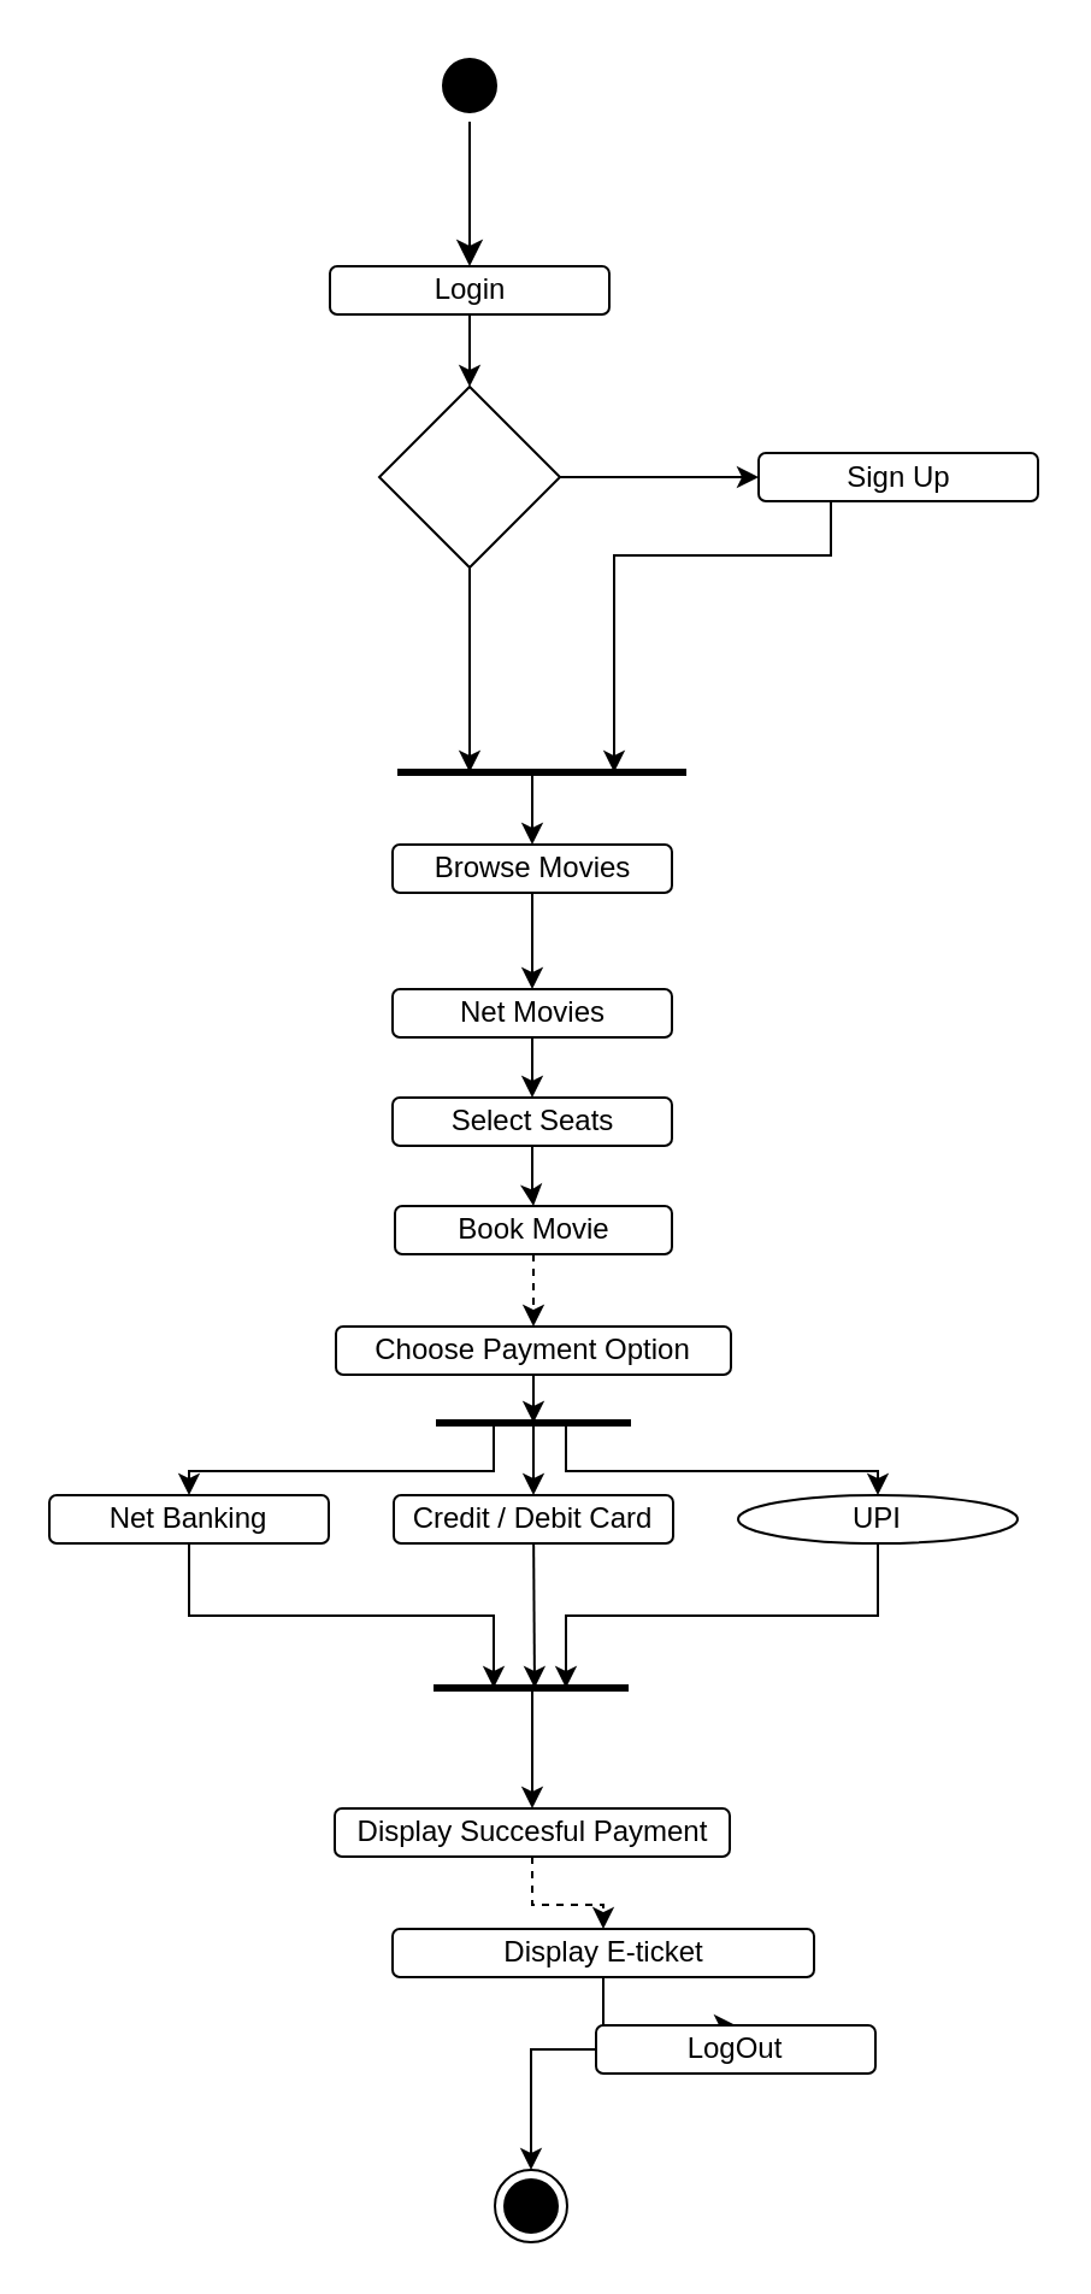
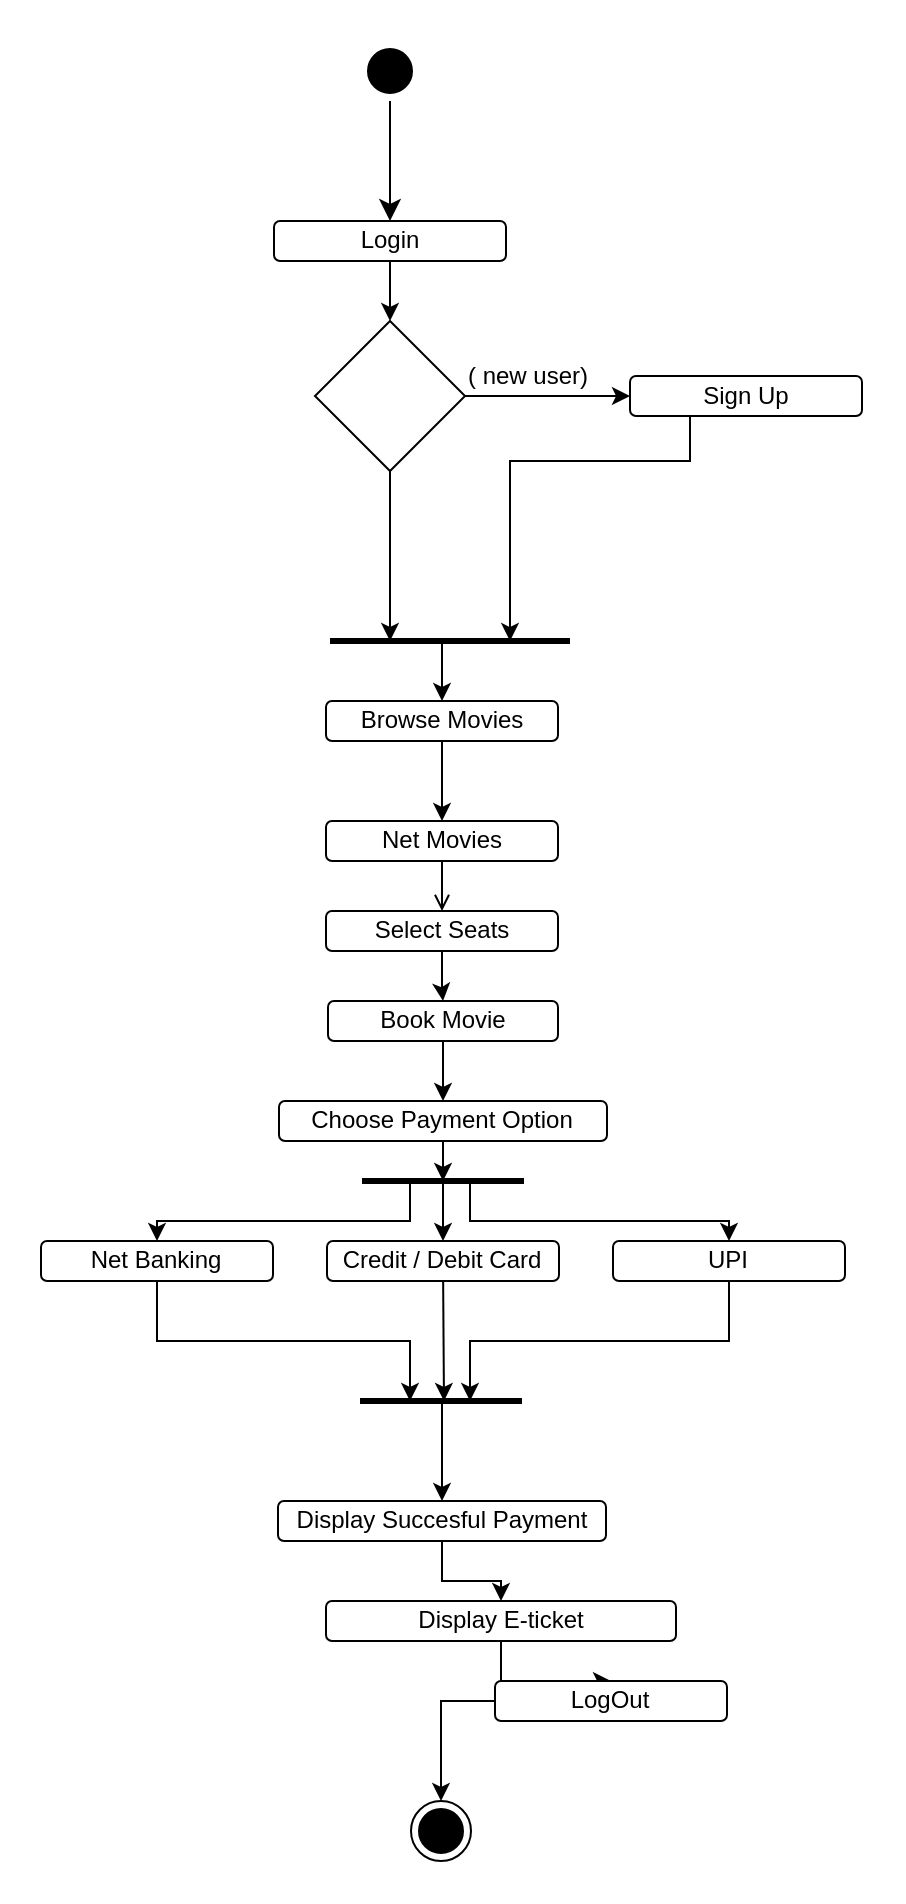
  <mxCell id="0" />
  <mxCell id="1" parent="0" />
  <mxCell id="2" value="" style="ellipse;html=1;shape=startState;fillColor=#000000;strokeColor=#000000;" parent="1" vertex="1"><mxGeometry x="179.5" y="20" width="30" height="30" as="geometry" /></mxCell>
  <mxCell id="3" value="" style="edgeStyle=orthogonalEdgeStyle;html=1;verticalAlign=bottom;endArrow=classic;endSize=8;strokeColor=#000000;endFill=1;" parent="1" source="2" edge="1"><mxGeometry relative="1" as="geometry"><mxPoint x="194.5" y="110" as="targetPoint" /><Array as="points" /></mxGeometry></mxCell>
  <mxCell id="4" style="edgeStyle=none;rounded=0;orthogonalLoop=1;jettySize=auto;html=1;entryX=0.5;entryY=0;entryDx=0;entryDy=0;" parent="1" source="5" target="7" edge="1"><mxGeometry relative="1" as="geometry"><mxPoint x="198.5" y="190" as="targetPoint" /></mxGeometry></mxCell>
  <mxCell id="5" value="Login" style="rounded=1;whiteSpace=wrap;html=1;" parent="1" vertex="1"><mxGeometry x="136.5" y="110" width="116" height="20" as="geometry" /></mxCell>
  <mxCell id="6" style="edgeStyle=none;rounded=0;orthogonalLoop=1;jettySize=auto;html=1;entryX=0;entryY=0.5;entryDx=0;entryDy=0;" parent="1" source="7" target="9" edge="1"><mxGeometry relative="1" as="geometry"><mxPoint x="284.5" y="235" as="targetPoint" /></mxGeometry></mxCell>
  <mxCell id="7" value="" style="rhombus;whiteSpace=wrap;html=1;" parent="1" vertex="1"><mxGeometry x="157" y="160" width="75" height="75" as="geometry" /></mxCell>
  <mxCell id="8" style="rounded=0;orthogonalLoop=1;jettySize=auto;html=1;edgeStyle=orthogonalEdgeStyle;" parent="1" source="9" edge="1"><mxGeometry relative="1" as="geometry"><mxPoint x="254.5" y="320" as="targetPoint" /><Array as="points"><mxPoint x="344.5" y="230" /><mxPoint x="254.5" y="230" /></Array></mxGeometry></mxCell>
  <mxCell id="9" value="Sign Up" style="rounded=1;whiteSpace=wrap;html=1;" parent="1" vertex="1"><mxGeometry x="314.5" y="187.5" width="116" height="20" as="geometry" /></mxCell>
+ <mxCell id="10" value="( new user)" style="text;html=1;resizable=0;points=[];autosize=1;align=left;verticalAlign=top;spacingTop=-4;" parent="1" vertex="1"><mxGeometry x="232" y="177.5" width="80" height="20" as="geometry" /></mxCell>
  <mxCell id="11" style="edgeStyle=none;rounded=0;orthogonalLoop=1;jettySize=auto;html=1;exitX=0.5;exitY=1;exitDx=0;exitDy=0;" parent="1" source="7" edge="1"><mxGeometry relative="1" as="geometry"><mxPoint x="194.5" y="320" as="targetPoint" /><mxPoint x="193.5" y="280" as="sourcePoint" /></mxGeometry></mxCell>
  <mxCell id="12" style="edgeStyle=orthogonalEdgeStyle;rounded=0;orthogonalLoop=1;jettySize=auto;html=1;startArrow=classic;startFill=1;endArrow=none;endFill=0;" edge="1" parent="1" source="14"><mxGeometry relative="1" as="geometry"><mxPoint x="220.5" y="320" as="targetPoint" /></mxGeometry></mxCell>
  <mxCell id="13" style="edgeStyle=orthogonalEdgeStyle;rounded=0;orthogonalLoop=1;jettySize=auto;html=1;entryX=0.5;entryY=0;entryDx=0;entryDy=0;startArrow=none;startFill=0;endArrow=classic;endFill=1;" edge="1" parent="1" source="14" target="16"><mxGeometry relative="1" as="geometry" /></mxCell>
  <mxCell id="14" value="Browse Movies" style="rounded=1;whiteSpace=wrap;html=1;" parent="1" vertex="1"><mxGeometry x="162.5" y="350" width="116" height="20" as="geometry" /></mxCell>
- <mxCell id="15" style="edgeStyle=orthogonalEdgeStyle;rounded=0;orthogonalLoop=1;jettySize=auto;html=1;entryX=0.5;entryY=0;entryDx=0;entryDy=0;startArrow=none;startFill=0;endArrow=classic;endFill=1;" edge="1" parent="1" source="16" target="25"><mxGeometry relative="1" as="geometry" /></mxCell>
+ <mxCell id="15" style="edgeStyle=orthogonalEdgeStyle;rounded=0;orthogonalLoop=1;jettySize=auto;html=1;entryX=0.5;entryY=0;entryDx=0;entryDy=0;startArrow=none;startFill=0;endArrow=open;endFill=1;" edge="1" parent="1" source="16" target="25"><mxGeometry relative="1" as="geometry" /></mxCell>
  <mxCell id="16" value="Net Movies" style="rounded=1;whiteSpace=wrap;html=1;" parent="1" vertex="1"><mxGeometry x="162.5" y="410" width="116" height="20" as="geometry" /></mxCell>
- <mxCell id="17" value="" style="edgeStyle=none;rounded=0;orthogonalLoop=1;jettySize=auto;html=1;dashed=1;" parent="1" source="18" target="20" edge="1"><mxGeometry relative="1" as="geometry" /></mxCell>
+ <mxCell id="17" value="" style="edgeStyle=none;rounded=0;orthogonalLoop=1;jettySize=auto;html=1;" parent="1" source="18" target="20" edge="1"><mxGeometry relative="1" as="geometry" /></mxCell>
  <mxCell id="18" value="Book Movie" style="rounded=1;whiteSpace=wrap;html=1;" parent="1" vertex="1"><mxGeometry x="163.5" y="500" width="115" height="20" as="geometry" /></mxCell>
  <mxCell id="19" style="edgeStyle=orthogonalEdgeStyle;rounded=0;orthogonalLoop=1;jettySize=auto;html=1;startArrow=none;startFill=0;endArrow=classic;endFill=1;strokeWidth=1;" edge="1" parent="1" source="20"><mxGeometry relative="1" as="geometry"><mxPoint x="221" y="590" as="targetPoint" /></mxGeometry></mxCell>
  <mxCell id="20" value="Choose Payment Option" style="rounded=1;whiteSpace=wrap;html=1;" parent="1" vertex="1"><mxGeometry x="139" y="550" width="164" height="20" as="geometry" /></mxCell>
  <mxCell id="21" style="edgeStyle=orthogonalEdgeStyle;rounded=0;orthogonalLoop=1;jettySize=auto;html=1;startArrow=classic;startFill=1;endArrow=none;endFill=0;strokeWidth=1;" edge="1" parent="1" source="23"><mxGeometry relative="1" as="geometry"><mxPoint x="220.5" y="700" as="targetPoint" /></mxGeometry></mxCell>
- <mxCell id="22" style="edgeStyle=orthogonalEdgeStyle;rounded=0;orthogonalLoop=1;jettySize=auto;html=1;entryX=0.5;entryY=0;entryDx=0;entryDy=0;startArrow=none;startFill=0;endArrow=classic;endFill=1;strokeWidth=1;dashed=1;" edge="1" parent="1" source="23" target="29"><mxGeometry relative="1" as="geometry" /></mxCell>
+ <mxCell id="22" style="edgeStyle=orthogonalEdgeStyle;rounded=0;orthogonalLoop=1;jettySize=auto;html=1;entryX=0.5;entryY=0;entryDx=0;entryDy=0;startArrow=none;startFill=0;endArrow=classic;endFill=1;strokeWidth=1;" edge="1" parent="1" source="23" target="29"><mxGeometry relative="1" as="geometry" /></mxCell>
  <mxCell id="23" value="Display Succesful Payment" style="rounded=1;whiteSpace=wrap;html=1;" parent="1" vertex="1"><mxGeometry x="138.5" y="750" width="164" height="20" as="geometry" /></mxCell>
  <mxCell id="24" style="edgeStyle=orthogonalEdgeStyle;rounded=0;orthogonalLoop=1;jettySize=auto;html=1;entryX=0.5;entryY=0;entryDx=0;entryDy=0;startArrow=none;startFill=0;endArrow=classic;endFill=1;" edge="1" parent="1" source="25" target="18"><mxGeometry relative="1" as="geometry" /></mxCell>
  <mxCell id="25" value="Select Seats" style="rounded=1;whiteSpace=wrap;html=1;" parent="1" vertex="1"><mxGeometry x="162.5" y="455" width="116" height="20" as="geometry" /></mxCell>
  <mxCell id="26" value="" style="ellipse;html=1;shape=endState;fillColor=#000000;strokeColor=#000000;rounded=1;" parent="1" vertex="1"><mxGeometry x="205" y="900" width="30" height="30" as="geometry" /></mxCell>
  <mxCell id="27" value="" style="endArrow=none;html=1;strokeWidth=3;" parent="1" edge="1"><mxGeometry width="50" height="50" relative="1" as="geometry"><mxPoint x="164.5" y="320" as="sourcePoint" /><mxPoint x="284.5" y="320" as="targetPoint" /></mxGeometry></mxCell>
  <mxCell id="28" style="edgeStyle=orthogonalEdgeStyle;rounded=0;orthogonalLoop=1;jettySize=auto;html=1;entryX=0.5;entryY=0;entryDx=0;entryDy=0;startArrow=none;startFill=0;endArrow=classic;endFill=1;strokeWidth=1;" edge="1" parent="1" source="29" target="31"><mxGeometry relative="1" as="geometry" /></mxCell>
  <mxCell id="29" value="Display E-ticket" style="rounded=1;whiteSpace=wrap;html=1;" vertex="1" parent="1"><mxGeometry x="162.5" y="800" width="175" height="20" as="geometry" /></mxCell>
  <mxCell id="30" style="edgeStyle=orthogonalEdgeStyle;rounded=0;orthogonalLoop=1;jettySize=auto;html=1;startArrow=none;startFill=0;endArrow=classic;endFill=1;strokeWidth=1;entryX=0.5;entryY=0;entryDx=0;entryDy=0;" edge="1" parent="1" source="31" target="26"><mxGeometry relative="1" as="geometry"><mxPoint x="220.5" y="890" as="targetPoint" /></mxGeometry></mxCell>
  <mxCell id="31" value="LogOut" style="rounded=1;whiteSpace=wrap;html=1;" vertex="1" parent="1"><mxGeometry x="247" y="840" width="116" height="20" as="geometry" /></mxCell>
  <mxCell id="32" style="edgeStyle=orthogonalEdgeStyle;rounded=0;orthogonalLoop=1;jettySize=auto;html=1;startArrow=classic;startFill=1;endArrow=none;endFill=0;strokeWidth=1;" edge="1" parent="1" source="34"><mxGeometry relative="1" as="geometry"><mxPoint x="234.5" y="590" as="targetPoint" /><Array as="points"><mxPoint x="364.5" y="610" /><mxPoint x="234.5" y="610" /></Array></mxGeometry></mxCell>
  <mxCell id="33" style="edgeStyle=orthogonalEdgeStyle;rounded=0;orthogonalLoop=1;jettySize=auto;html=1;startArrow=none;startFill=0;endArrow=classic;endFill=1;strokeWidth=1;" edge="1" parent="1" source="34"><mxGeometry relative="1" as="geometry"><mxPoint x="234.5" y="700" as="targetPoint" /><Array as="points"><mxPoint x="364.5" y="670" /><mxPoint x="234.5" y="670" /></Array></mxGeometry></mxCell>
- <mxCell id="34" value="UPI" style="ellipse;whiteSpace=wrap;html=1;" vertex="1" parent="1"><mxGeometry x="306" y="620" width="116" height="20" as="geometry" /></mxCell>
+ <mxCell id="34" value="UPI" style="rounded=1;whiteSpace=wrap;html=1;" vertex="1" parent="1"><mxGeometry x="306" y="620" width="116" height="20" as="geometry" /></mxCell>
  <mxCell id="35" style="edgeStyle=orthogonalEdgeStyle;rounded=0;orthogonalLoop=1;jettySize=auto;html=1;startArrow=classic;startFill=1;endArrow=none;endFill=0;strokeWidth=1;" edge="1" parent="1" source="37"><mxGeometry relative="1" as="geometry"><mxPoint x="221" y="590" as="targetPoint" /></mxGeometry></mxCell>
  <mxCell id="36" style="rounded=0;orthogonalLoop=1;jettySize=auto;html=1;startArrow=none;startFill=0;endArrow=classic;endFill=1;strokeWidth=1;" edge="1" parent="1" source="37"><mxGeometry relative="1" as="geometry"><mxPoint x="221.5" y="700" as="targetPoint" /></mxGeometry></mxCell>
  <mxCell id="37" value="Credit / Debit Card" style="rounded=1;whiteSpace=wrap;html=1;" vertex="1" parent="1"><mxGeometry x="163" y="620" width="116" height="20" as="geometry" /></mxCell>
  <mxCell id="38" style="edgeStyle=orthogonalEdgeStyle;rounded=0;orthogonalLoop=1;jettySize=auto;html=1;startArrow=classic;startFill=1;endArrow=none;endFill=0;strokeWidth=1;" edge="1" parent="1" source="40"><mxGeometry relative="1" as="geometry"><mxPoint x="204.5" y="590" as="targetPoint" /><Array as="points"><mxPoint x="78.5" y="610" /><mxPoint x="204.5" y="610" /></Array></mxGeometry></mxCell>
  <mxCell id="39" style="edgeStyle=orthogonalEdgeStyle;rounded=0;orthogonalLoop=1;jettySize=auto;html=1;startArrow=none;startFill=0;endArrow=classic;endFill=1;strokeWidth=1;" edge="1" parent="1" source="40"><mxGeometry relative="1" as="geometry"><mxPoint x="204.5" y="700" as="targetPoint" /><Array as="points"><mxPoint x="77.5" y="670" /><mxPoint x="204.5" y="670" /></Array></mxGeometry></mxCell>
  <mxCell id="40" value="Net Banking" style="rounded=1;whiteSpace=wrap;html=1;" vertex="1" parent="1"><mxGeometry x="20" y="620" width="116" height="20" as="geometry" /></mxCell>
  <mxCell id="41" value="" style="endArrow=none;html=1;strokeWidth=3;" edge="1" parent="1"><mxGeometry width="50" height="50" relative="1" as="geometry"><mxPoint x="180.5" y="590" as="sourcePoint" /><mxPoint x="261.5" y="590" as="targetPoint" /></mxGeometry></mxCell>
  <mxCell id="42" value="" style="endArrow=none;html=1;strokeWidth=3;" edge="1" parent="1"><mxGeometry width="50" height="50" relative="1" as="geometry"><mxPoint x="179.5" y="700" as="sourcePoint" /><mxPoint x="260.5" y="700" as="targetPoint" /></mxGeometry></mxCell>
